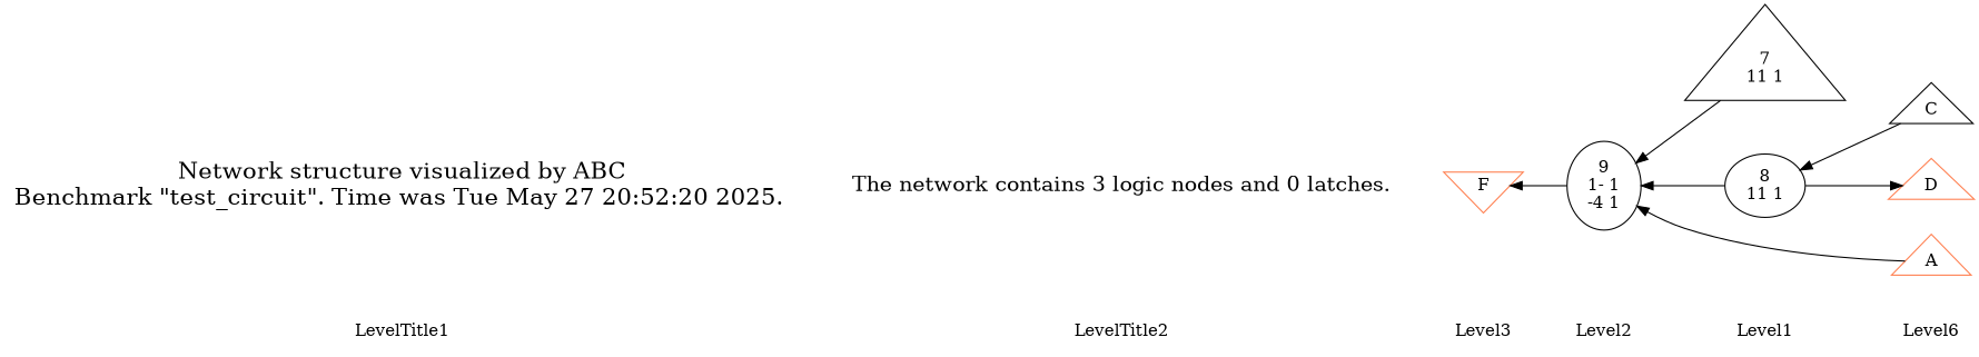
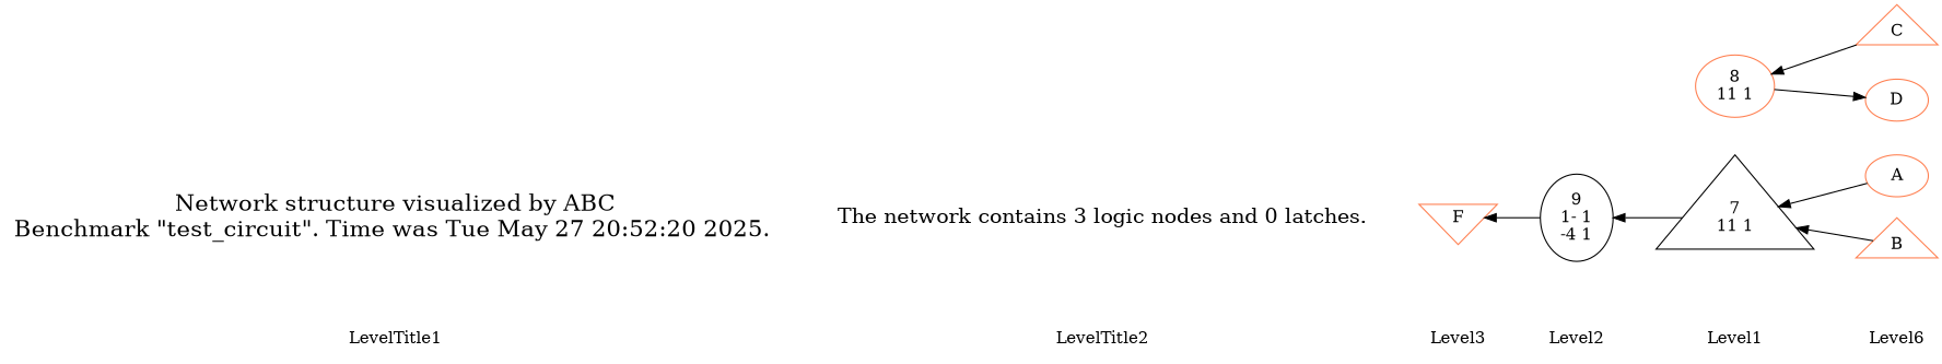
  digraph {
    rankdir=LR
    node [shape=plaintext]
    edge [dir=back style=invis]
    LevelTitle1 [color=coral]
    LevelTitle2
    Level3
    Level2
    Level1
    n6 [label=Level6]
    n7 [fontname="Times-Roman" fontsize=20 label="Network structure visualized by ABC\nBenchmark \"test_circuit\". Time was Tue May 27 20:52:20 2025. "]
    n8 [fontname="Times-Roman" fontsize=18 label="The network contains 3 logic nodes and 0 latches.\n"]
    n9 [color=coral fillcolor=coral label=F shape=invtriangle]
    n10 [label="9\n1- 1\n-4 1" shape=ellipse]
    n11 [label="7\n11 1" shape=triangle]
-   n12 [label="8\n11 1" shape=ellipse]
-   n13 [color=coral fillcolor=coral label=A shape=triangle]
-   n15 [color=black fillcolor=coral label=C shape=triangle]
-   n16 [color=coral fillcolor=coral label=D shape=triangle]
+   n12 [label="8\n11 1" shape=ellipse color=coral]
+   n13 [color=coral fillcolor=coral label=A shape=ellipse]
+   n14 [color=coral fillcolor=coral label=B shape=triangle]
+   n15 [color=coral fillcolor=coral label=C shape=triangle]
+   n16 [color=coral fillcolor=coral label=D shape=ellipse]
    subgraph sub_1 {
      LevelTitle1
      LevelTitle2
      Level3
      Level2
      Level1
      n6
    }
    subgraph sub_2 {
      rank=same
      LevelTitle1
      n7
    }
    subgraph sub_3 {
      rank=same
      LevelTitle2
      n8
    }
    subgraph sub_4 {
      rank=same
      Level3
      n9
    }
    subgraph sub_5 {
      rank=same
      Level2
      n10
    }
    subgraph sub_6 {
      rank=same
      Level1
      n11
      n12
    }
    subgraph sub_7 {
      rank=same
      n6
      n13
+     n14
      n15
      n16
    }
    LevelTitle1 -> LevelTitle2
    LevelTitle2 -> Level3
    Level3 -> Level2
    Level2 -> Level1
    Level1 -> n6
    n7 -> n8
    n8 -> n9
    n9 -> n10 [style=solid]
    n10 -> n11 [style=solid]
-   n10 -> n12 [style=solid]
-   n10 -> n13 [style=solid]
+   n11 -> n13 [style=solid]
+   n11 -> n14 [style=solid]
    n12 -> n15 [style=solid]
    n16 -> n12 [style=solid]
  }
